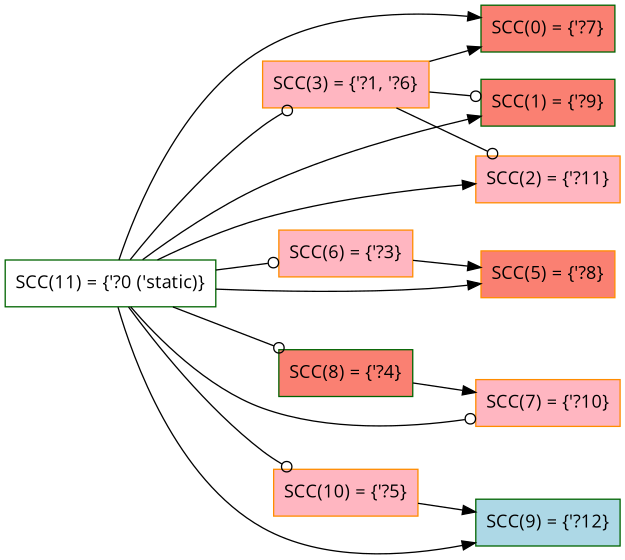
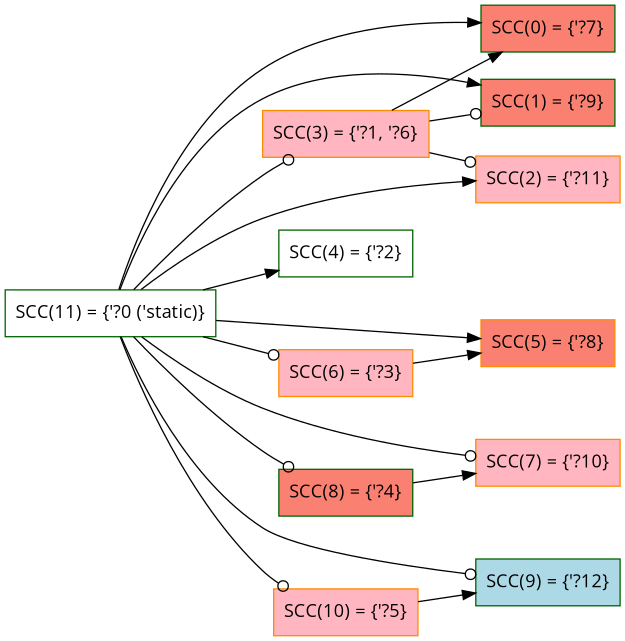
  digraph {
    fontname="Open Sans"
    rankdir=LR
    node [color=darkgreen fillcolor=lightpink fontname="Open Sans" shape=box style=filled]
    edge [arrowhead=normal fontname="Open Sans"]
    n1 [fillcolor=salmon label="SCC(0) = {\'?7}"]
    n2 [fillcolor=salmon label="SCC(1) = {\'?9}"]
    n3 [color=darkorange label="SCC(2) = {\'?11}"]
    n4 [color=darkorange label="SCC(3) = {\'?1, \'?6}"]
+   n5 [fillcolor=white label="SCC(4) = {\'?2}"]
    n6 [color=darkorange fillcolor=salmon label="SCC(5) = {\'?8}"]
    n7 [color=darkorange label="SCC(6) = {\'?3}"]
    n8 [color=darkorange label="SCC(7) = {\'?10}"]
    n9 [fillcolor=salmon label="SCC(8) = {\'?4}"]
    n10 [fillcolor=lightblue label="SCC(9) = {\'?12}"]
    n11 [color=darkorange label="SCC(10) = {\'?5}"]
    n12 [fillcolor=white label="SCC(11) = {\'?0 (\'static)}"]
    n4 -> n1
    n4 -> n2 [arrowhead=odot]
    n4 -> n3 [arrowhead=odot]
    n7 -> n6
    n9 -> n8
    n11 -> n10
    n12 -> n1
    n12 -> n2
    n12 -> n3
    n12 -> n4 [arrowhead=odot]
+   n12 -> n5
    n12 -> n6
    n12 -> n7 [arrowhead=odot]
    n12 -> n8 [arrowhead=odot]
    n12 -> n9 [arrowhead=odot]
-   n12 -> n10
+   n12 -> n10 [arrowhead=odot]
    n12 -> n11 [arrowhead=odot]
  }
